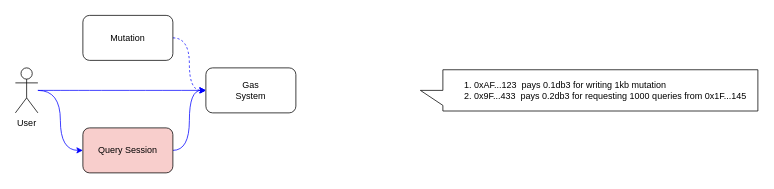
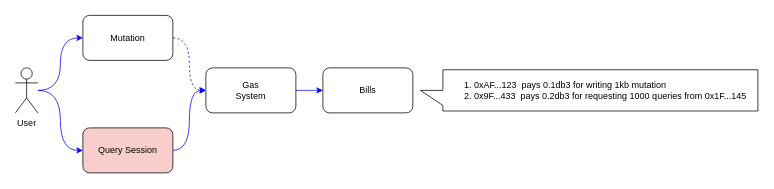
  <mxCell id="0" />
  <mxCell id="1" parent="0" />
- <mxCell id="2" style="edgeStyle=orthogonalEdgeStyle;curved=1;rounded=0;orthogonalLoop=1;jettySize=auto;html=1;strokeColor=#0000FF;" edge="1" parent="1" source="4" target="6"><mxGeometry relative="1" as="geometry"><mxPoint x="130" y="70" as="targetPoint" /></mxGeometry></mxCell>
+ <mxCell id="2" style="edgeStyle=orthogonalEdgeStyle;curved=1;rounded=0;orthogonalLoop=1;jettySize=auto;html=1;entryX=0;entryY=0.5;entryDx=0;entryDy=0;strokeColor=#0000FF;" edge="1" parent="1" source="4" target="8"><mxGeometry relative="1" as="geometry"><mxPoint x="130" y="70" as="targetPoint" /></mxGeometry></mxCell>
  <mxCell id="3" style="edgeStyle=orthogonalEdgeStyle;curved=1;rounded=0;orthogonalLoop=1;jettySize=auto;html=1;entryX=0;entryY=0.5;entryDx=0;entryDy=0;strokeColor=#0000FF;" edge="1" parent="1" source="4" target="10"><mxGeometry relative="1" as="geometry" /></mxCell>
  <mxCell id="4" value="User" style="shape=umlActor;verticalLabelPosition=bottom;verticalAlign=top;html=1;outlineConnect=0;" vertex="1" parent="1"><mxGeometry x="20" y="90" width="30" height="60" as="geometry" /></mxCell>
+ <mxCell id="5" value="" style="edgeStyle=orthogonalEdgeStyle;curved=1;rounded=0;orthogonalLoop=1;jettySize=auto;html=1;strokeColor=#0000FF;" edge="1" parent="1" source="6" target="11"><mxGeometry relative="1" as="geometry" /></mxCell>
  <mxCell id="6" value="Gas&lt;br&gt;System" style="rounded=1;whiteSpace=wrap;html=1;" vertex="1" parent="1"><mxGeometry x="274" y="90" width="120" height="60" as="geometry" /></mxCell>
  <mxCell id="7" style="edgeStyle=orthogonalEdgeStyle;curved=1;rounded=0;orthogonalLoop=1;jettySize=auto;html=1;entryX=0;entryY=0.5;entryDx=0;entryDy=0;strokeColor=#0000FF;dashed=1;" edge="1" parent="1" source="8" target="6"><mxGeometry relative="1" as="geometry" /></mxCell>
  <mxCell id="8" value="Mutation" style="rounded=1;whiteSpace=wrap;html=1;" vertex="1" parent="1"><mxGeometry x="110" y="20" width="120" height="60" as="geometry" /></mxCell>
  <mxCell id="9" style="edgeStyle=orthogonalEdgeStyle;curved=1;rounded=0;orthogonalLoop=1;jettySize=auto;html=1;entryX=0;entryY=0.5;entryDx=0;entryDy=0;strokeColor=#0000FF;" edge="1" parent="1" source="10" target="6"><mxGeometry relative="1" as="geometry" /></mxCell>
  <mxCell id="10" value="Query Session" style="rounded=1;whiteSpace=wrap;html=1;fillColor=#f8cecc;" vertex="1" parent="1"><mxGeometry x="110" y="170" width="120" height="60" as="geometry" /></mxCell>
+ <mxCell id="11" value="Bills" style="rounded=1;whiteSpace=wrap;html=1;" vertex="1" parent="1"><mxGeometry x="430" y="90" width="120" height="60" as="geometry" /></mxCell>
  <mxCell id="12" value="&lt;ol&gt;&lt;li&gt;0xAF...123&amp;nbsp; pays 0.1db3 for writing 1kb mutation&lt;/li&gt;&lt;li&gt;0x9F...433&amp;nbsp; pays 0.2db3 for requesting 1000 queries from 0x1F...145&amp;nbsp; &amp;nbsp;&lt;br&gt;&lt;/li&gt;&lt;/ol&gt;" style="shape=callout;whiteSpace=wrap;html=1;perimeter=calloutPerimeter;direction=south;align=left;" vertex="1" parent="1"><mxGeometry x="560" y="92.5" width="450" height="55" as="geometry" /></mxCell>
